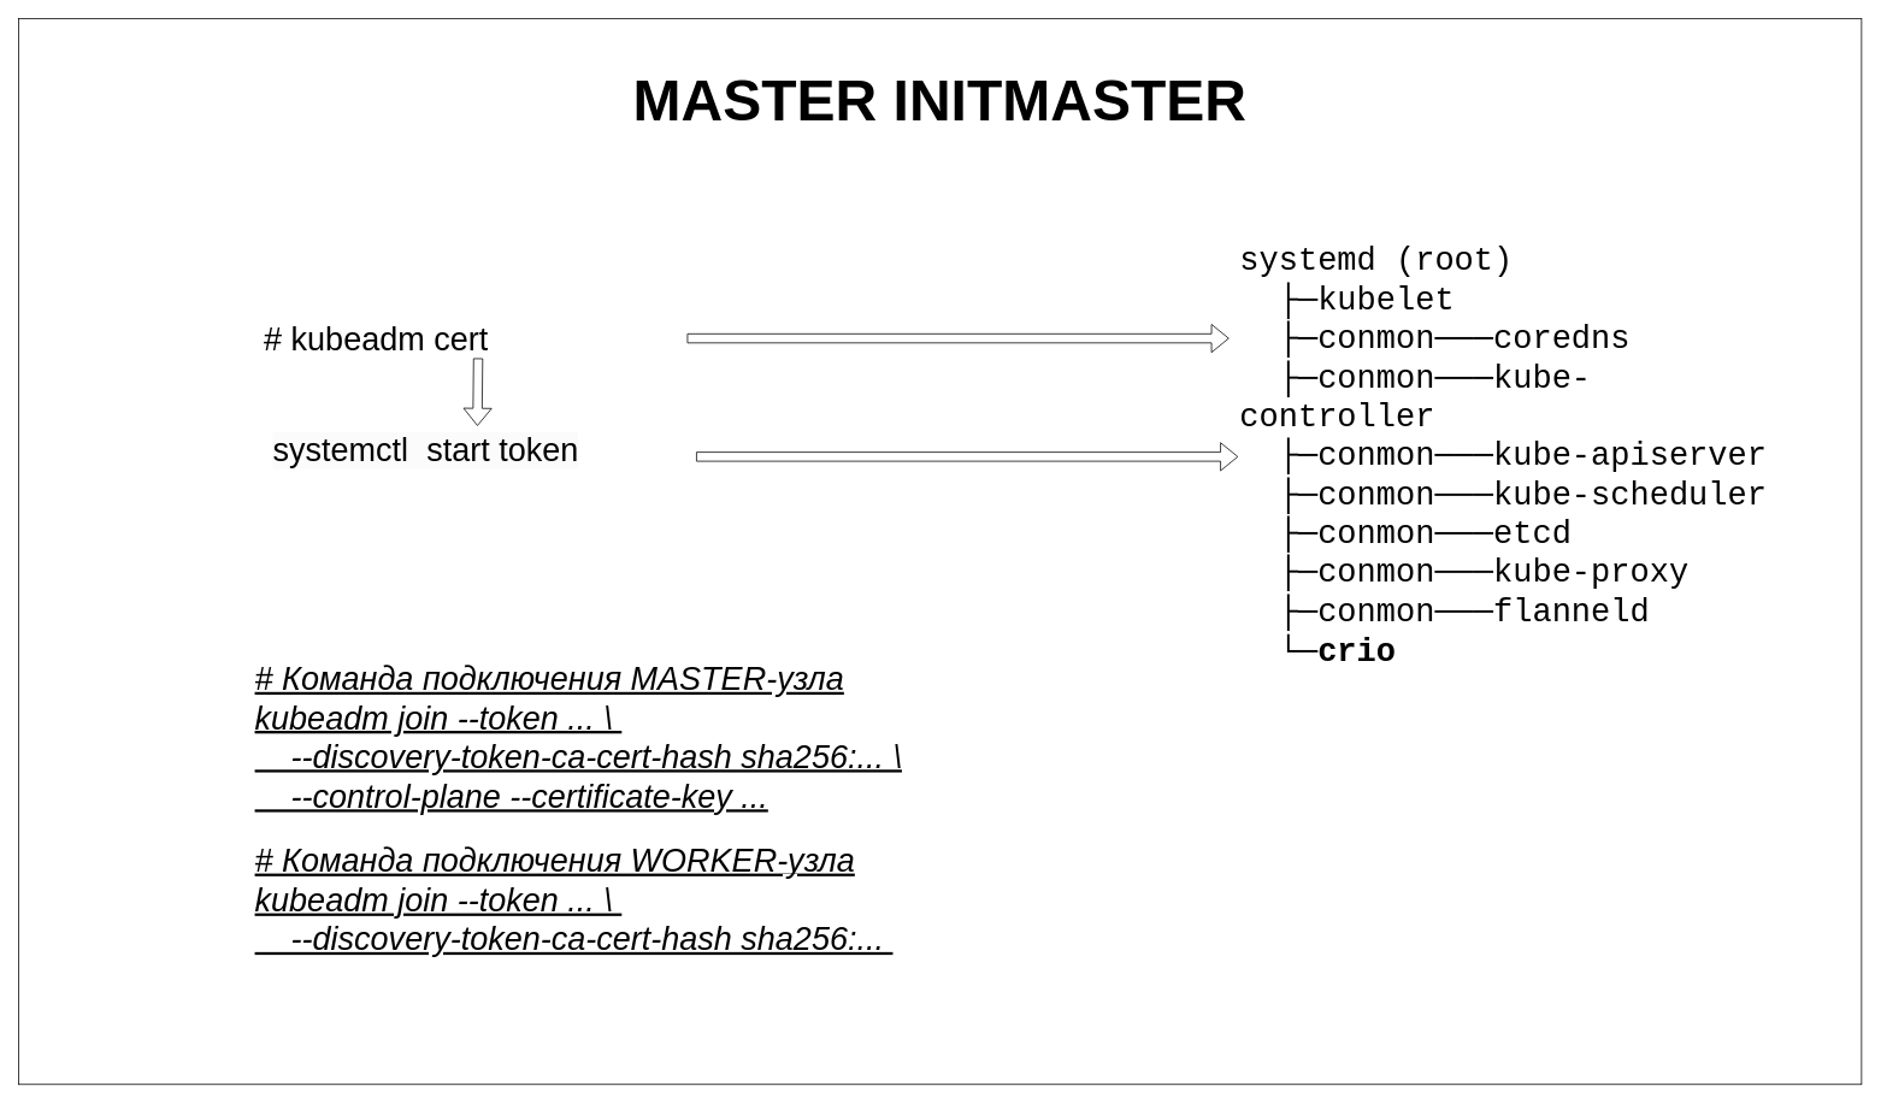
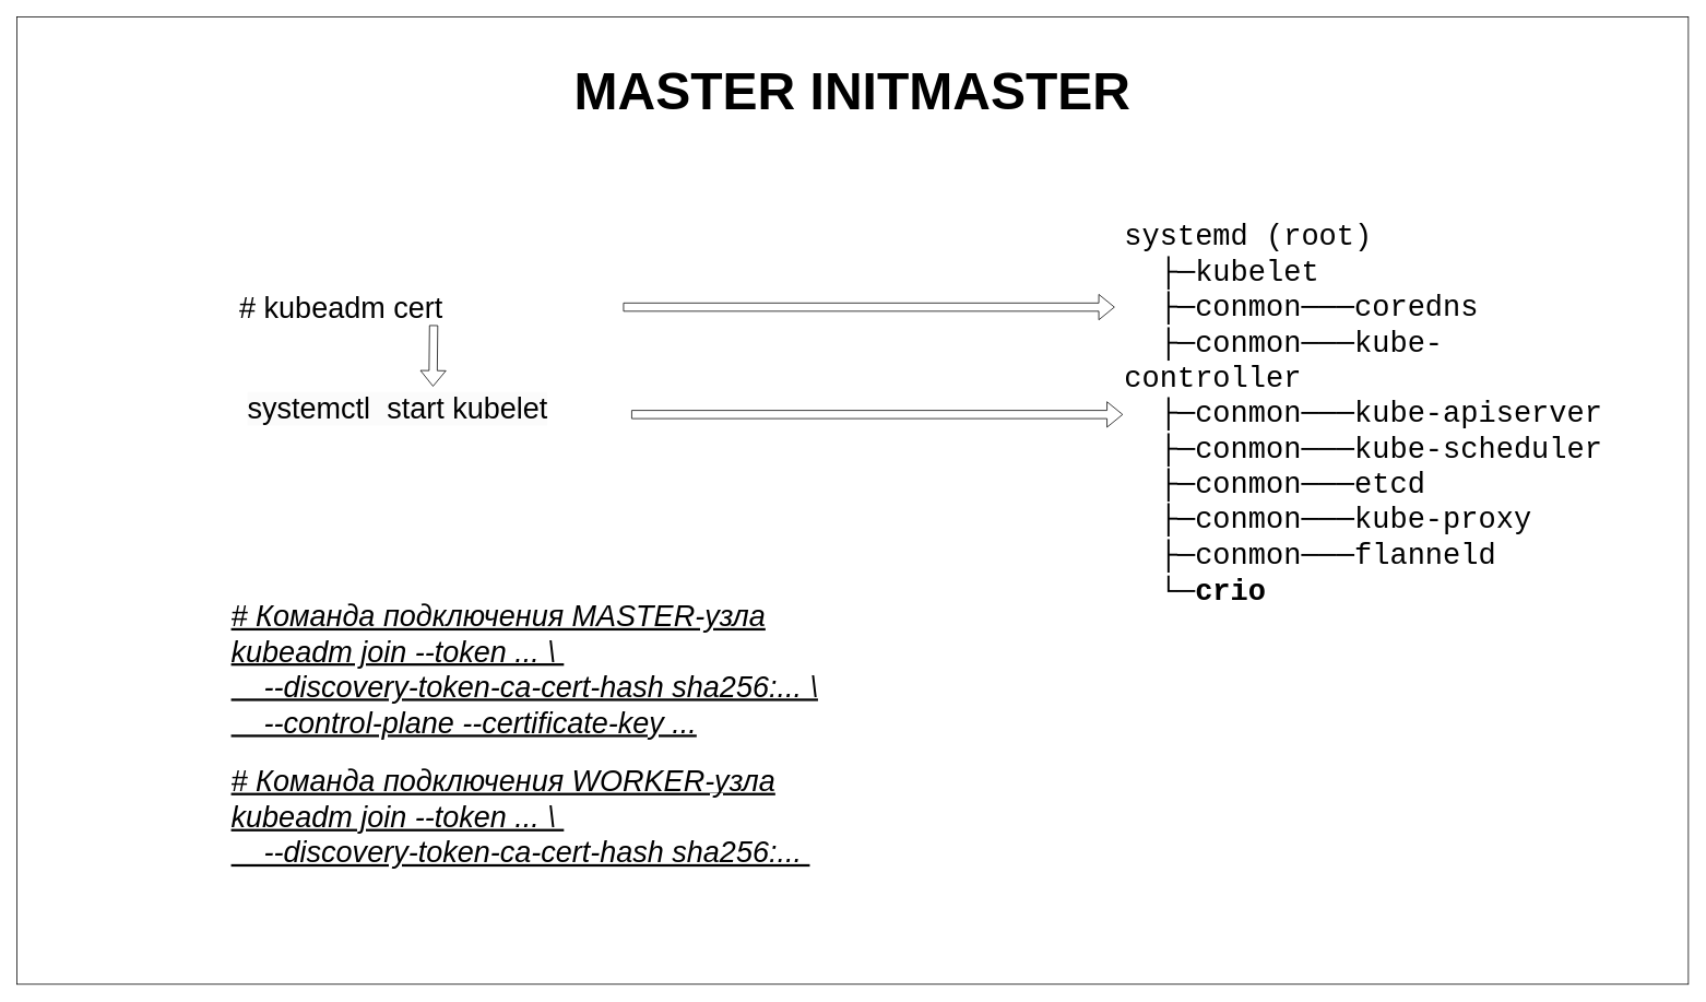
  <mxCell id="0" />
  <mxCell id="1" parent="0" />
  <mxCell id="2" value="&lt;font style=&quot;font-size: 64px;&quot;&gt;&lt;b&gt;MASTER INITMASTER&lt;br&gt;&lt;br&gt;&lt;br&gt;&lt;br&gt;&lt;br&gt;&lt;br&gt;&lt;br&gt;&lt;br&gt;&lt;br&gt;&lt;br&gt;&lt;br&gt;&lt;br&gt;&lt;br&gt;&amp;nbsp;&lt;/b&gt;&lt;/font&gt;" style="rounded=0;whiteSpace=wrap;html=1;" vertex="1" parent="1"><mxGeometry x="20" y="20" width="2040" height="1180" as="geometry" /></mxCell>
  <mxCell id="3" value="&lt;font style=&quot;font-size: 36px;&quot;&gt;# kubeadm cert&lt;/font&gt;" style="text;html=1;strokeColor=none;fillColor=none;align=left;verticalAlign=middle;whiteSpace=wrap;rounded=0;" parent="1" vertex="1"><mxGeometry x="290" y="360" width="460" height="30" as="geometry" /></mxCell>
- <mxCell id="4" value="&lt;span style=&quot;color: rgb(0, 0, 0); font-family: Helvetica; font-size: 36px; font-style: normal; font-variant-ligatures: normal; font-variant-caps: normal; font-weight: 400; letter-spacing: normal; orphans: 2; text-align: center; text-indent: 0px; text-transform: none; widows: 2; word-spacing: 0px; -webkit-text-stroke-width: 0px; background-color: rgb(251, 251, 251); text-decoration-thickness: initial; text-decoration-style: initial; text-decoration-color: initial; float: none; display: inline !important;&quot;&gt;systemctl&amp;nbsp; start token&lt;/span&gt;" style="text;whiteSpace=wrap;html=1;" parent="1" vertex="1"><mxGeometry x="300" y="470" width="470" height="70" as="geometry" /></mxCell>
+ <mxCell id="4" value="&lt;span style=&quot;color: rgb(0, 0, 0); font-family: Helvetica; font-size: 36px; font-style: normal; font-variant-ligatures: normal; font-variant-caps: normal; font-weight: 400; letter-spacing: normal; orphans: 2; text-align: center; text-indent: 0px; text-transform: none; widows: 2; word-spacing: 0px; -webkit-text-stroke-width: 0px; background-color: rgb(251, 251, 251); text-decoration-thickness: initial; text-decoration-style: initial; text-decoration-color: initial; float: none; display: inline !important;&quot;&gt;systemctl&amp;nbsp; start kubelet&lt;/span&gt;" style="text;whiteSpace=wrap;html=1;" parent="1" vertex="1"><mxGeometry x="300" y="470" width="470" height="70" as="geometry" /></mxCell>
  <mxCell id="5" value="" style="shape=flexArrow;endArrow=classic;html=1;rounded=0;exitX=0.519;exitY=1.2;exitDx=0;exitDy=0;exitPerimeter=0;entryX=0.485;entryY=0.014;entryDx=0;entryDy=0;entryPerimeter=0;" parent="1" source="3" target="4" edge="1"><mxGeometry width="50" height="50" relative="1" as="geometry"><mxPoint x="550" y="530" as="sourcePoint" /><mxPoint x="600" y="480" as="targetPoint" /></mxGeometry></mxCell>
  <mxCell id="6" value="&lt;font face=&quot;Courier New&quot; style=&quot;font-size: 36px;&quot;&gt;&lt;div style=&quot;&quot;&gt;&lt;div&gt;systemd (root)&lt;/div&gt;&lt;div&gt;&amp;nbsp; ├─kubelet&lt;/div&gt;&lt;div&gt;&lt;span style=&quot;background-color: initial;&quot;&gt;&amp;nbsp; ├─conmon───coredns&lt;/span&gt;&lt;br&gt;&lt;/div&gt;&lt;div&gt;&amp;nbsp; ├─conmon───kube-controller&lt;/div&gt;&lt;div&gt;&amp;nbsp; ├─conmon───kube-apiserver&lt;/div&gt;&lt;div&gt;&amp;nbsp; ├─conmon───kube-scheduler&lt;/div&gt;&lt;div&gt;&amp;nbsp; ├─conmon───etcd&lt;/div&gt;&lt;div&gt;&amp;nbsp; ├─conmon───kube-proxy&lt;/div&gt;&lt;div style=&quot;&quot;&gt;&amp;nbsp; ├─conmon───flanneld&lt;/div&gt;&lt;div style=&quot;&quot;&gt;&amp;nbsp; └─&lt;b&gt;crio&lt;/b&gt;&lt;/div&gt;&lt;/div&gt;&lt;/font&gt;" style="text;html=1;strokeColor=none;fillColor=none;align=left;verticalAlign=middle;whiteSpace=wrap;rounded=0;" parent="1" vertex="1"><mxGeometry x="1370" y="289.5" width="590" height="431" as="geometry" /></mxCell>
  <mxCell id="7" value="" style="shape=flexArrow;endArrow=classic;html=1;rounded=0;exitX=1;exitY=0.5;exitDx=0;exitDy=0;" parent="1" source="4" target="6" edge="1"><mxGeometry width="50" height="50" relative="1" as="geometry"><mxPoint x="560" y="690" as="sourcePoint" /><mxPoint x="610" y="640" as="targetPoint" /></mxGeometry></mxCell>
  <mxCell id="8" value="&lt;font style=&quot;font-size: 36px;&quot;&gt;&lt;i&gt;&lt;u&gt;# Команда подключения MASTER-узла&lt;br&gt;kubeadm join --token ... \&amp;nbsp;&lt;br&gt;&lt;span style=&quot;font-family:monospace&quot;&gt;&lt;/span&gt;&lt;span style=&quot;font-family:monospace&quot;&gt;&lt;/span&gt;&amp;nbsp; &amp;nbsp; --discovery-token-ca-cert-hash sha256:...&amp;nbsp;\&lt;br&gt;&amp;nbsp; &amp;nbsp; --control-plane --certificate-key ...&lt;br&gt;&lt;/u&gt;&lt;/i&gt;&lt;/font&gt;&lt;br&gt;&lt;br&gt;&lt;i style=&quot;border-color: var(--border-color); font-size: 36px;&quot;&gt;&lt;u style=&quot;border-color: var(--border-color);&quot;&gt;# Команда подключения WORKER-узла&lt;br style=&quot;border-color: var(--border-color);&quot;&gt;&lt;/u&gt;&lt;/i&gt;&lt;i style=&quot;border-color: var(--border-color); font-size: 36px;&quot;&gt;&lt;u style=&quot;border-color: var(--border-color);&quot;&gt;kubeadm join --token ... \&amp;nbsp;&lt;br style=&quot;border-color: var(--border-color);&quot;&gt;&lt;span style=&quot;border-color: var(--border-color); font-family: monospace;&quot;&gt;&lt;/span&gt;&lt;span style=&quot;border-color: var(--border-color); font-family: monospace;&quot;&gt;&lt;/span&gt;&amp;nbsp; &amp;nbsp; --discovery-token-ca-cert-hash sha256:...&amp;nbsp;&lt;br style=&quot;border-color: var(--border-color);&quot;&gt;&lt;/u&gt;&lt;/i&gt;" style="text;html=1;strokeColor=none;fillColor=none;align=left;verticalAlign=middle;whiteSpace=wrap;rounded=0;" parent="1" vertex="1"><mxGeometry x="280" y="730" width="1020" height="330" as="geometry" /></mxCell>
  <mxCell id="9" value="" style="shape=flexArrow;endArrow=classic;html=1;rounded=0;exitX=1;exitY=0.5;exitDx=0;exitDy=0;" edge="1" parent="1"><mxGeometry width="50" height="50" relative="1" as="geometry"><mxPoint x="760" y="374" as="sourcePoint" /><mxPoint x="1360" y="374" as="targetPoint" /></mxGeometry></mxCell>
